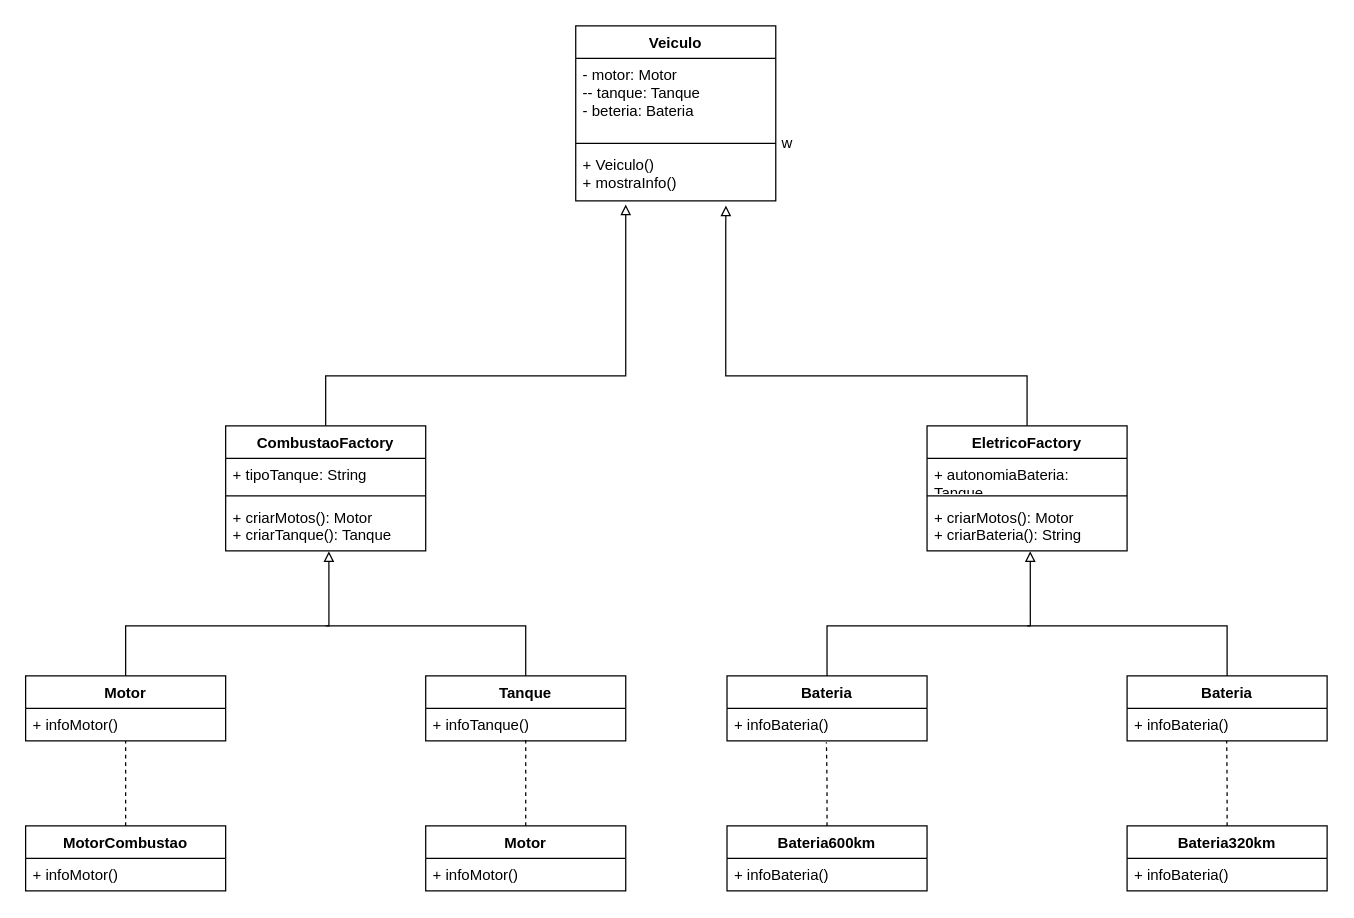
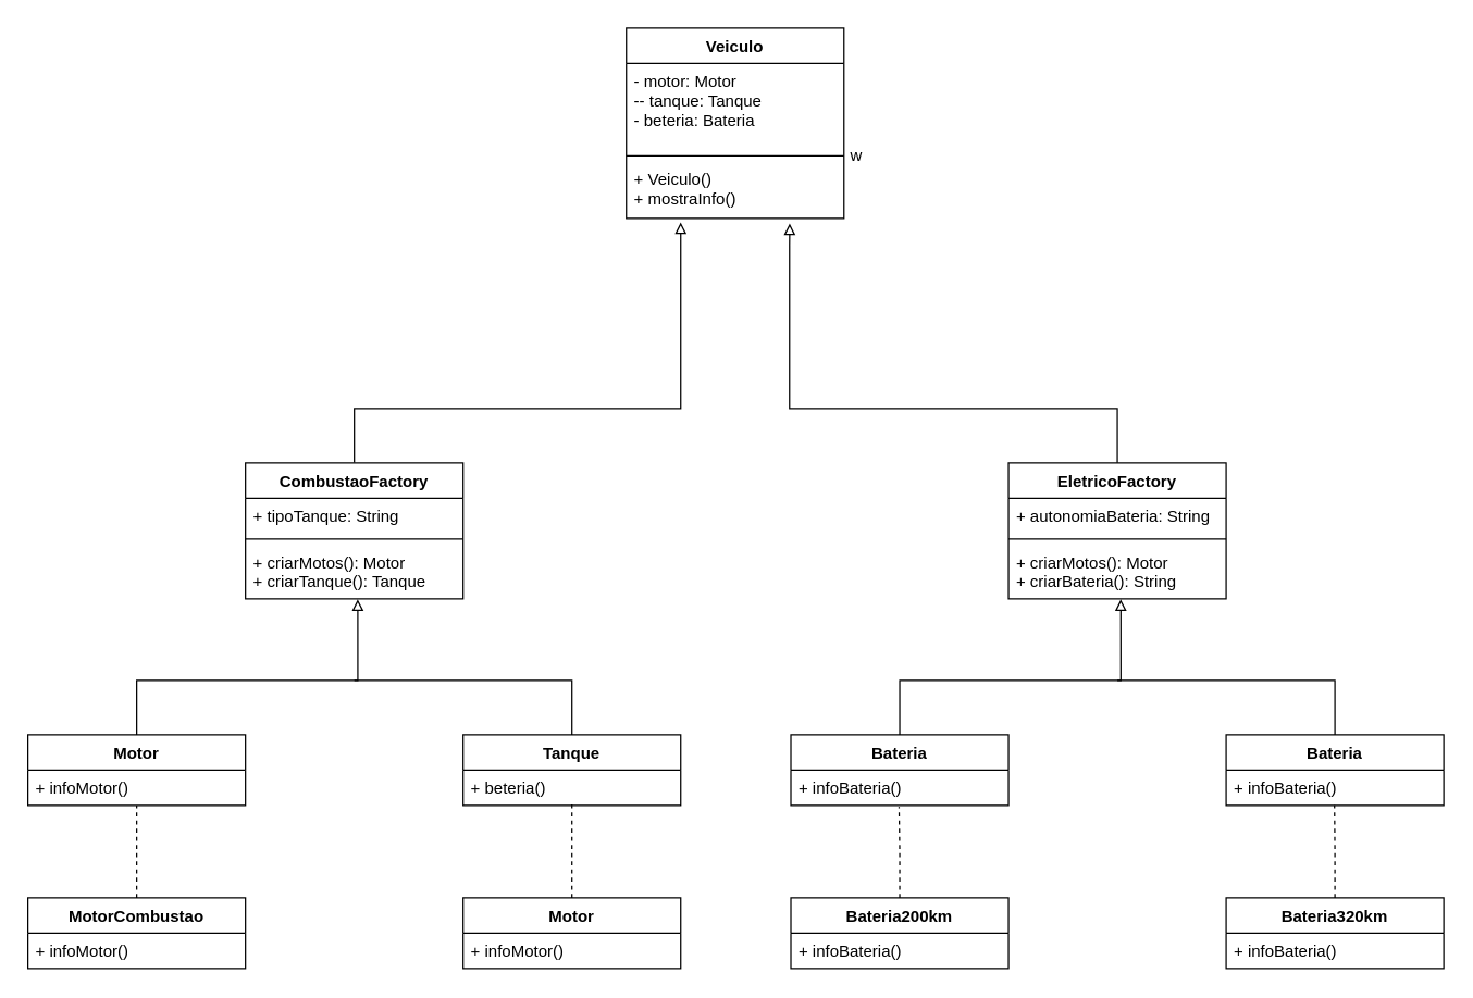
  <mxCell id="0" />
  <mxCell id="1" parent="0" />
  <mxCell id="2" style="edgeStyle=orthogonalEdgeStyle;rounded=0;orthogonalLoop=1;jettySize=auto;html=1;endArrow=block;endFill=0;entryX=0.25;entryY=1;entryDx=0;entryDy=0;" edge="1" parent="1" source="3"><mxGeometry relative="1" as="geometry"><mxPoint x="500" y="163" as="targetPoint" /><Array as="points"><mxPoint x="260" y="300" /><mxPoint x="500" y="300" /></Array></mxGeometry></mxCell>
  <mxCell id="3" value="CombustaoFactory" style="swimlane;fontStyle=1;align=center;verticalAlign=top;childLayout=stackLayout;horizontal=1;startSize=26;horizontalStack=0;resizeParent=1;resizeParentMax=0;resizeLast=0;collapsible=1;marginBottom=0;whiteSpace=wrap;html=1;" vertex="1" parent="1"><mxGeometry x="180" y="340" width="160" height="100" as="geometry" /></mxCell>
  <mxCell id="4" value="+ tipoTanque: String" style="text;strokeColor=none;fillColor=none;align=left;verticalAlign=top;spacingLeft=4;spacingRight=4;overflow=hidden;rotatable=0;points=[[0,0.5],[1,0.5]];portConstraint=eastwest;whiteSpace=wrap;html=1;" vertex="1" parent="3"><mxGeometry y="26" width="160" height="26" as="geometry" /></mxCell>
  <mxCell id="5" value="" style="line;strokeWidth=1;fillColor=none;align=left;verticalAlign=middle;spacingTop=-1;spacingLeft=3;spacingRight=3;rotatable=0;labelPosition=right;points=[];portConstraint=eastwest;strokeColor=inherit;" vertex="1" parent="3"><mxGeometry y="52" width="160" height="8" as="geometry" /></mxCell>
  <mxCell id="6" value="+ criarMotos(): Motor&lt;br&gt;+ criarTanque(): Tanque" style="text;strokeColor=none;fillColor=none;align=left;verticalAlign=top;spacingLeft=4;spacingRight=4;overflow=hidden;rotatable=0;points=[[0,0.5],[1,0.5]];portConstraint=eastwest;whiteSpace=wrap;html=1;" vertex="1" parent="3"><mxGeometry y="60" width="160" height="40" as="geometry" /></mxCell>
  <mxCell id="7" value="EletricoFactory" style="swimlane;fontStyle=1;align=center;verticalAlign=top;childLayout=stackLayout;horizontal=1;startSize=26;horizontalStack=0;resizeParent=1;resizeParentMax=0;resizeLast=0;collapsible=1;marginBottom=0;whiteSpace=wrap;html=1;" vertex="1" parent="1"><mxGeometry x="741" y="340" width="160" height="100" as="geometry" /></mxCell>
- <mxCell id="8" value="+ autonomiaBateria: Tanque" style="text;strokeColor=none;fillColor=none;align=left;verticalAlign=top;spacingLeft=4;spacingRight=4;overflow=hidden;rotatable=0;points=[[0,0.5],[1,0.5]];portConstraint=eastwest;whiteSpace=wrap;html=1;" vertex="1" parent="7"><mxGeometry y="26" width="160" height="26" as="geometry" /></mxCell>
+ <mxCell id="8" value="+ autonomiaBateria: String" style="text;strokeColor=none;fillColor=none;align=left;verticalAlign=top;spacingLeft=4;spacingRight=4;overflow=hidden;rotatable=0;points=[[0,0.5],[1,0.5]];portConstraint=eastwest;whiteSpace=wrap;html=1;" vertex="1" parent="7"><mxGeometry y="26" width="160" height="26" as="geometry" /></mxCell>
  <mxCell id="9" value="" style="line;strokeWidth=1;fillColor=none;align=left;verticalAlign=middle;spacingTop=-1;spacingLeft=3;spacingRight=3;rotatable=0;labelPosition=right;points=[];portConstraint=eastwest;strokeColor=inherit;" vertex="1" parent="7"><mxGeometry y="52" width="160" height="8" as="geometry" /></mxCell>
  <mxCell id="10" value="+ criarMotos(): Motor&lt;br&gt;+ criarBateria(): String" style="text;strokeColor=none;fillColor=none;align=left;verticalAlign=top;spacingLeft=4;spacingRight=4;overflow=hidden;rotatable=0;points=[[0,0.5],[1,0.5]];portConstraint=eastwest;whiteSpace=wrap;html=1;" vertex="1" parent="7"><mxGeometry y="60" width="160" height="40" as="geometry" /></mxCell>
  <mxCell id="11" style="edgeStyle=orthogonalEdgeStyle;rounded=0;orthogonalLoop=1;jettySize=auto;html=1;entryX=0.516;entryY=1.009;entryDx=0;entryDy=0;entryPerimeter=0;endArrow=block;endFill=0;" edge="1" parent="1"><mxGeometry relative="1" as="geometry"><mxPoint x="262.56" y="440.36" as="targetPoint" /><mxPoint x="100" y="540" as="sourcePoint" /><Array as="points"><mxPoint x="100" y="500" /><mxPoint x="263" y="500" /></Array></mxGeometry></mxCell>
  <mxCell id="12" value="Motor" style="swimlane;fontStyle=1;align=center;verticalAlign=top;childLayout=stackLayout;horizontal=1;startSize=26;horizontalStack=0;resizeParent=1;resizeParentMax=0;resizeLast=0;collapsible=1;marginBottom=0;whiteSpace=wrap;html=1;" vertex="1" parent="1"><mxGeometry x="20" y="540" width="160" height="52" as="geometry" /></mxCell>
  <mxCell id="13" value="+&amp;nbsp;infoMotor()" style="text;strokeColor=none;fillColor=none;align=left;verticalAlign=top;spacingLeft=4;spacingRight=4;overflow=hidden;rotatable=0;points=[[0,0.5],[1,0.5]];portConstraint=eastwest;whiteSpace=wrap;html=1;" vertex="1" parent="12"><mxGeometry y="26" width="160" height="26" as="geometry" /></mxCell>
  <mxCell id="14" style="edgeStyle=orthogonalEdgeStyle;rounded=0;orthogonalLoop=1;jettySize=auto;html=1;endArrow=none;startFill=0;" edge="1" parent="1" source="15"><mxGeometry relative="1" as="geometry"><mxPoint x="260" y="500" as="targetPoint" /><Array as="points"><mxPoint x="420" y="500" /><mxPoint x="280" y="500" /></Array></mxGeometry></mxCell>
  <mxCell id="15" value="Tanque" style="swimlane;fontStyle=1;align=center;verticalAlign=top;childLayout=stackLayout;horizontal=1;startSize=26;horizontalStack=0;resizeParent=1;resizeParentMax=0;resizeLast=0;collapsible=1;marginBottom=0;whiteSpace=wrap;html=1;" vertex="1" parent="1"><mxGeometry x="340" y="540" width="160" height="52" as="geometry" /></mxCell>
- <mxCell id="16" value="+ infoTanque()" style="text;strokeColor=none;fillColor=none;align=left;verticalAlign=top;spacingLeft=4;spacingRight=4;overflow=hidden;rotatable=0;points=[[0,0.5],[1,0.5]];portConstraint=eastwest;whiteSpace=wrap;html=1;" vertex="1" parent="15"><mxGeometry y="26" width="160" height="26" as="geometry" /></mxCell>
+ <mxCell id="16" value="+ beteria()" style="text;strokeColor=none;fillColor=none;align=left;verticalAlign=top;spacingLeft=4;spacingRight=4;overflow=hidden;rotatable=0;points=[[0,0.5],[1,0.5]];portConstraint=eastwest;whiteSpace=wrap;html=1;" vertex="1" parent="15"><mxGeometry y="26" width="160" height="26" as="geometry" /></mxCell>
  <mxCell id="17" style="edgeStyle=orthogonalEdgeStyle;rounded=0;orthogonalLoop=1;jettySize=auto;html=1;entryX=0.516;entryY=1.009;entryDx=0;entryDy=0;entryPerimeter=0;endArrow=block;endFill=0;" edge="1" parent="1"><mxGeometry relative="1" as="geometry"><mxPoint x="823.56" y="440.36" as="targetPoint" /><mxPoint x="661" y="540" as="sourcePoint" /><Array as="points"><mxPoint x="661" y="500" /><mxPoint x="824" y="500" /></Array></mxGeometry></mxCell>
  <mxCell id="18" value="Bateria" style="swimlane;fontStyle=1;align=center;verticalAlign=top;childLayout=stackLayout;horizontal=1;startSize=26;horizontalStack=0;resizeParent=1;resizeParentMax=0;resizeLast=0;collapsible=1;marginBottom=0;whiteSpace=wrap;html=1;" vertex="1" parent="1"><mxGeometry x="581" y="540" width="160" height="52" as="geometry" /></mxCell>
  <mxCell id="19" value="+ infoBateria()" style="text;strokeColor=none;fillColor=none;align=left;verticalAlign=top;spacingLeft=4;spacingRight=4;overflow=hidden;rotatable=0;points=[[0,0.5],[1,0.5]];portConstraint=eastwest;whiteSpace=wrap;html=1;" vertex="1" parent="18"><mxGeometry y="26" width="160" height="26" as="geometry" /></mxCell>
  <mxCell id="20" style="edgeStyle=orthogonalEdgeStyle;rounded=0;orthogonalLoop=1;jettySize=auto;html=1;endArrow=none;startFill=0;" edge="1" parent="1" source="21"><mxGeometry relative="1" as="geometry"><mxPoint x="821" y="500" as="targetPoint" /><Array as="points"><mxPoint x="981" y="500" /><mxPoint x="841" y="500" /></Array></mxGeometry></mxCell>
  <mxCell id="21" value="Bateria" style="swimlane;fontStyle=1;align=center;verticalAlign=top;childLayout=stackLayout;horizontal=1;startSize=26;horizontalStack=0;resizeParent=1;resizeParentMax=0;resizeLast=0;collapsible=1;marginBottom=0;whiteSpace=wrap;html=1;" vertex="1" parent="1"><mxGeometry x="901" y="540" width="160" height="52" as="geometry" /></mxCell>
  <mxCell id="22" value="+ infoBateria()" style="text;strokeColor=none;fillColor=none;align=left;verticalAlign=top;spacingLeft=4;spacingRight=4;overflow=hidden;rotatable=0;points=[[0,0.5],[1,0.5]];portConstraint=eastwest;whiteSpace=wrap;html=1;" vertex="1" parent="21"><mxGeometry y="26" width="160" height="26" as="geometry" /></mxCell>
  <mxCell id="23" style="edgeStyle=orthogonalEdgeStyle;rounded=0;orthogonalLoop=1;jettySize=auto;html=1;endArrow=block;startFill=0;endFill=0;entryX=0.751;entryY=1.015;entryDx=0;entryDy=0;entryPerimeter=0;" edge="1" parent="1" source="7"><mxGeometry relative="1" as="geometry"><mxPoint x="580.16" y="163.75" as="targetPoint" /><Array as="points"><mxPoint x="821" y="300" /><mxPoint x="580" y="300" /><mxPoint x="580" y="180" /><mxPoint x="580" y="180" /></Array></mxGeometry></mxCell>
  <mxCell id="24" style="edgeStyle=orthogonalEdgeStyle;rounded=0;orthogonalLoop=1;jettySize=auto;html=1;entryX=0.5;entryY=1;entryDx=0;entryDy=0;endArrow=none;startFill=0;dashed=1;" edge="1" parent="1" source="25" target="12"><mxGeometry relative="1" as="geometry" /></mxCell>
  <mxCell id="25" value="MotorCombustao" style="swimlane;fontStyle=1;align=center;verticalAlign=top;childLayout=stackLayout;horizontal=1;startSize=26;horizontalStack=0;resizeParent=1;resizeParentMax=0;resizeLast=0;collapsible=1;marginBottom=0;whiteSpace=wrap;html=1;" vertex="1" parent="1"><mxGeometry x="20" y="660" width="160" height="52" as="geometry" /></mxCell>
  <mxCell id="26" value="+&amp;nbsp;infoMotor()" style="text;strokeColor=none;fillColor=none;align=left;verticalAlign=top;spacingLeft=4;spacingRight=4;overflow=hidden;rotatable=0;points=[[0,0.5],[1,0.5]];portConstraint=eastwest;whiteSpace=wrap;html=1;" vertex="1" parent="25"><mxGeometry y="26" width="160" height="26" as="geometry" /></mxCell>
  <mxCell id="27" style="edgeStyle=orthogonalEdgeStyle;rounded=0;orthogonalLoop=1;jettySize=auto;html=1;entryX=0.5;entryY=0.974;entryDx=0;entryDy=0;entryPerimeter=0;dashed=1;endArrow=none;startFill=0;" edge="1" parent="1" source="28" target="16"><mxGeometry relative="1" as="geometry"><mxPoint x="420" y="600" as="targetPoint" /></mxGeometry></mxCell>
  <mxCell id="28" value="Motor" style="swimlane;fontStyle=1;align=center;verticalAlign=top;childLayout=stackLayout;horizontal=1;startSize=26;horizontalStack=0;resizeParent=1;resizeParentMax=0;resizeLast=0;collapsible=1;marginBottom=0;whiteSpace=wrap;html=1;" vertex="1" parent="1"><mxGeometry x="340" y="660" width="160" height="52" as="geometry" /></mxCell>
  <mxCell id="29" value="+ infoMotor()" style="text;strokeColor=none;fillColor=none;align=left;verticalAlign=top;spacingLeft=4;spacingRight=4;overflow=hidden;rotatable=0;points=[[0,0.5],[1,0.5]];portConstraint=eastwest;whiteSpace=wrap;html=1;" vertex="1" parent="28"><mxGeometry y="26" width="160" height="26" as="geometry" /></mxCell>
  <mxCell id="30" style="edgeStyle=orthogonalEdgeStyle;rounded=0;orthogonalLoop=1;jettySize=auto;html=1;entryX=0.497;entryY=1.038;entryDx=0;entryDy=0;entryPerimeter=0;dashed=1;endArrow=none;startFill=0;" edge="1" parent="1" source="31" target="19"><mxGeometry relative="1" as="geometry"><mxPoint x="661" y="600" as="targetPoint" /></mxGeometry></mxCell>
- <mxCell id="31" value="Bateria600km" style="swimlane;fontStyle=1;align=center;verticalAlign=top;childLayout=stackLayout;horizontal=1;startSize=26;horizontalStack=0;resizeParent=1;resizeParentMax=0;resizeLast=0;collapsible=1;marginBottom=0;whiteSpace=wrap;html=1;" vertex="1" parent="1"><mxGeometry x="581" y="660" width="160" height="52" as="geometry" /></mxCell>
+ <mxCell id="31" value="Bateria200km" style="swimlane;fontStyle=1;align=center;verticalAlign=top;childLayout=stackLayout;horizontal=1;startSize=26;horizontalStack=0;resizeParent=1;resizeParentMax=0;resizeLast=0;collapsible=1;marginBottom=0;whiteSpace=wrap;html=1;" vertex="1" parent="1"><mxGeometry x="581" y="660" width="160" height="52" as="geometry" /></mxCell>
  <mxCell id="32" value="+ infoBateria()" style="text;strokeColor=none;fillColor=none;align=left;verticalAlign=top;spacingLeft=4;spacingRight=4;overflow=hidden;rotatable=0;points=[[0,0.5],[1,0.5]];portConstraint=eastwest;whiteSpace=wrap;html=1;" vertex="1" parent="31"><mxGeometry y="26" width="160" height="26" as="geometry" /></mxCell>
  <mxCell id="33" style="edgeStyle=orthogonalEdgeStyle;rounded=0;orthogonalLoop=1;jettySize=auto;html=1;endArrow=none;startFill=0;entryX=0.498;entryY=0.998;entryDx=0;entryDy=0;entryPerimeter=0;dashed=1;" edge="1" parent="1" source="34" target="22"><mxGeometry relative="1" as="geometry"><mxPoint x="981" y="600" as="targetPoint" /></mxGeometry></mxCell>
  <mxCell id="34" value="Bateria320km" style="swimlane;fontStyle=1;align=center;verticalAlign=top;childLayout=stackLayout;horizontal=1;startSize=26;horizontalStack=0;resizeParent=1;resizeParentMax=0;resizeLast=0;collapsible=1;marginBottom=0;whiteSpace=wrap;html=1;" vertex="1" parent="1"><mxGeometry x="901" y="660" width="160" height="52" as="geometry" /></mxCell>
  <mxCell id="35" value="+ infoBateria()" style="text;strokeColor=none;fillColor=none;align=left;verticalAlign=top;spacingLeft=4;spacingRight=4;overflow=hidden;rotatable=0;points=[[0,0.5],[1,0.5]];portConstraint=eastwest;whiteSpace=wrap;html=1;" vertex="1" parent="34"><mxGeometry y="26" width="160" height="26" as="geometry" /></mxCell>
  <mxCell id="36" value="Veiculo" style="swimlane;fontStyle=1;align=center;verticalAlign=top;childLayout=stackLayout;horizontal=1;startSize=26;horizontalStack=0;resizeParent=1;resizeParentMax=0;resizeLast=0;collapsible=1;marginBottom=0;whiteSpace=wrap;html=1;" vertex="1" parent="1"><mxGeometry x="460" y="20" width="160" height="140" as="geometry" /></mxCell>
  <mxCell id="37" value="- motor: Motor&lt;div&gt;-- tanque: Tanque&lt;/div&gt;&lt;div&gt;- beteria: Bateria&lt;/div&gt;" style="text;strokeColor=none;fillColor=none;align=left;verticalAlign=top;spacingLeft=4;spacingRight=4;overflow=hidden;rotatable=0;points=[[0,0.5],[1,0.5]];portConstraint=eastwest;whiteSpace=wrap;html=1;" vertex="1" parent="36"><mxGeometry y="26" width="160" height="64" as="geometry" /></mxCell>
  <mxCell id="38" value="w" style="line;strokeWidth=1;fillColor=none;align=left;verticalAlign=middle;spacingTop=-1;spacingLeft=3;spacingRight=3;rotatable=0;labelPosition=right;points=[];portConstraint=eastwest;strokeColor=inherit;" vertex="1" parent="36"><mxGeometry y="90" width="160" height="8" as="geometry" /></mxCell>
  <mxCell id="39" value="+ Veiculo()&lt;br&gt;+ mostraInfo()" style="text;strokeColor=none;fillColor=none;align=left;verticalAlign=top;spacingLeft=4;spacingRight=4;overflow=hidden;rotatable=0;points=[[0,0.5],[1,0.5]];portConstraint=eastwest;whiteSpace=wrap;html=1;" vertex="1" parent="36"><mxGeometry y="98" width="160" height="42" as="geometry" /></mxCell>
